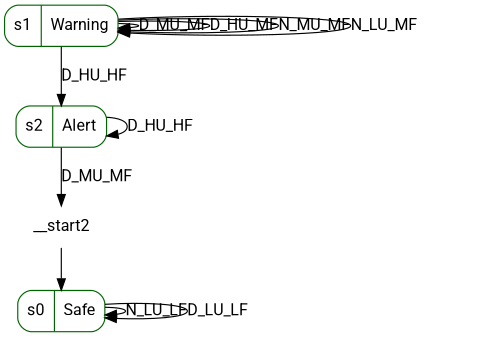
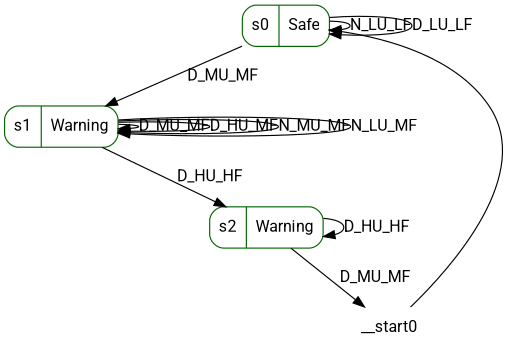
  digraph {
    fontname=Roboto
    node [color=darkgreen fontname=Roboto shape=record style=rounded]
    edge [fontname=Roboto]
    n1 [label="s0|Safe"]
    n2 [label="s1|Warning"]
-   n3 [label="s2|Alert"]
-   __start0 [shape=none label=__start2 style=""]
+   n3 [label="s2|Warning"]
+   __start0 [shape=none style=""]
    n1 -> n1 [label=N_LU_LF]
    n1 -> n1 [label=D_LU_LF]
+   n1 -> n2 [label=D_MU_MF]
    n2 -> n2 [label=D_MU_MF]
    n2 -> n2 [label=D_HU_MF]
    n2 -> n2 [label=N_MU_MF]
    n2 -> n2 [label=N_LU_MF]
    n2 -> n3 [label=D_HU_HF]
    n3 -> n3 [label=D_HU_HF]
    n3 -> __start0 [label=D_MU_MF]
    __start0 -> n1
  }
